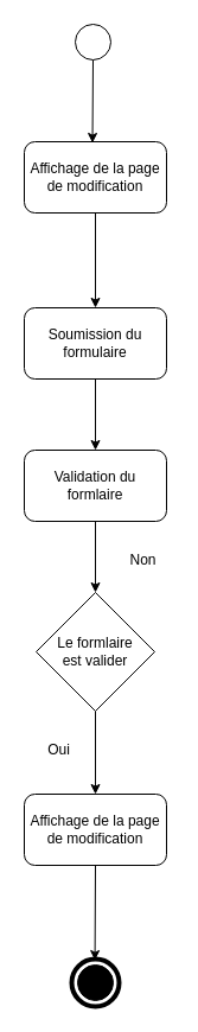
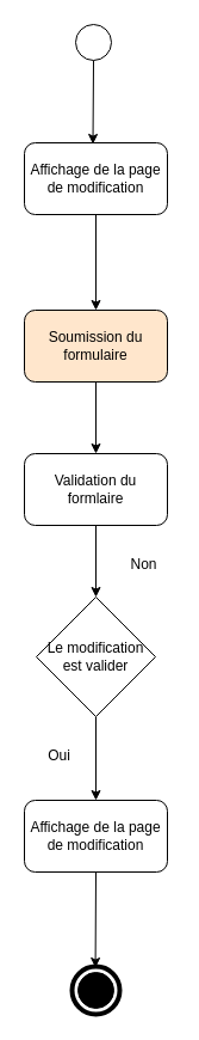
  <mxCell id="0" />
  <mxCell id="1" parent="0" />
  <mxCell id="2" style="edgeStyle=none;html=1;entryX=0.5;entryY=0;entryDx=0;entryDy=0;" edge="1" parent="1" source="3"><mxGeometry relative="1" as="geometry"><mxPoint x="77.5" y="120" as="targetPoint" /></mxGeometry></mxCell>
  <mxCell id="3" value="" style="ellipse;whiteSpace=wrap;html=1;aspect=fixed;" vertex="1" parent="1"><mxGeometry x="63" y="20" width="30" height="30" as="geometry" /></mxCell>
  <mxCell id="4" style="edgeStyle=none;html=1;exitX=0.5;exitY=1;exitDx=0;exitDy=0;" edge="1" parent="1" source="5"><mxGeometry relative="1" as="geometry"><mxPoint x="80" y="259" as="targetPoint" /></mxGeometry></mxCell>
  <mxCell id="5" value="Affichage de la page de modification" style="rounded=1;whiteSpace=wrap;html=1;" vertex="1" parent="1"><mxGeometry x="20" y="119" width="120" height="60" as="geometry" /></mxCell>
  <mxCell id="6" style="edgeStyle=none;html=1;exitX=0.5;exitY=1;exitDx=0;exitDy=0;" edge="1" parent="1" source="7"><mxGeometry relative="1" as="geometry"><mxPoint x="80" y="379" as="targetPoint" /></mxGeometry></mxCell>
- <mxCell id="7" value="Soumission du formulaire" style="rounded=1;whiteSpace=wrap;html=1;" vertex="1" parent="1"><mxGeometry x="20" y="259" width="120" height="60" as="geometry" /></mxCell>
+ <mxCell id="7" value="Soumission du formulaire" style="rounded=1;whiteSpace=wrap;html=1;fillColor=#ffe6cc;" vertex="1" parent="1"><mxGeometry x="20" y="259" width="120" height="60" as="geometry" /></mxCell>
  <mxCell id="8" style="edgeStyle=none;html=1;exitX=0.5;exitY=1;exitDx=0;exitDy=0;" edge="1" parent="1" source="9"><mxGeometry relative="1" as="geometry"><mxPoint x="80" y="499" as="targetPoint" /></mxGeometry></mxCell>
  <mxCell id="9" value="Validation du formlaire" style="rounded=1;whiteSpace=wrap;html=1;" vertex="1" parent="1"><mxGeometry x="20" y="379" width="120" height="60" as="geometry" /></mxCell>
  <mxCell id="10" style="edgeStyle=none;html=1;exitX=0.5;exitY=1;exitDx=0;exitDy=0;" edge="1" parent="1" source="11" target="14"><mxGeometry relative="1" as="geometry" /></mxCell>
- <mxCell id="11" value="Le formlaire &lt;br&gt;est valider" style="rhombus;whiteSpace=wrap;html=1;" vertex="1" parent="1"><mxGeometry x="30" y="499" width="100" height="100" as="geometry" /></mxCell>
+ <mxCell id="11" value="Le modification &lt;br&gt;est valider" style="rhombus;whiteSpace=wrap;html=1;" vertex="1" parent="1"><mxGeometry x="30" y="499" width="100" height="100" as="geometry" /></mxCell>
  <mxCell id="12" value="Non" style="text;html=1;align=center;verticalAlign=middle;resizable=0;points=[];autosize=1;strokeColor=none;fillColor=none;" vertex="1" parent="1"><mxGeometry x="95" y="457" width="50" height="30" as="geometry" /></mxCell>
  <mxCell id="13" style="edgeStyle=none;html=1;exitX=0.5;exitY=1;exitDx=0;exitDy=0;" edge="1" parent="1" source="14"><mxGeometry relative="1" as="geometry"><mxPoint x="79.571" y="809" as="targetPoint" /></mxGeometry></mxCell>
  <mxCell id="14" value="Affichage de la page de modification" style="rounded=1;whiteSpace=wrap;html=1;" vertex="1" parent="1"><mxGeometry x="20" y="669" width="120" height="60" as="geometry" /></mxCell>
  <mxCell id="15" value="Oui" style="text;html=1;align=center;verticalAlign=middle;resizable=0;points=[];autosize=1;strokeColor=none;fillColor=none;" vertex="1" parent="1"><mxGeometry x="29" y="617" width="40" height="30" as="geometry" /></mxCell>
  <mxCell id="16" value="" style="ellipse;whiteSpace=wrap;html=1;aspect=fixed;strokeColor=#000000;fillColor=#FFFFFF;strokeWidth=4;" vertex="1" parent="1"><mxGeometry x="60" y="808" width="40" height="40" as="geometry" /></mxCell>
  <mxCell id="17" value="" style="ellipse;whiteSpace=wrap;html=1;aspect=fixed;strokeColor=#000000;fillColor=#000000;" vertex="1" parent="1"><mxGeometry x="65" y="813" width="30" height="30" as="geometry" /></mxCell>
